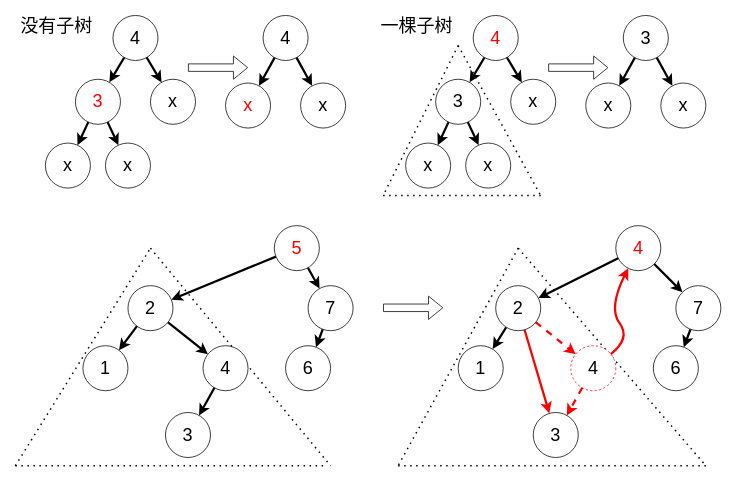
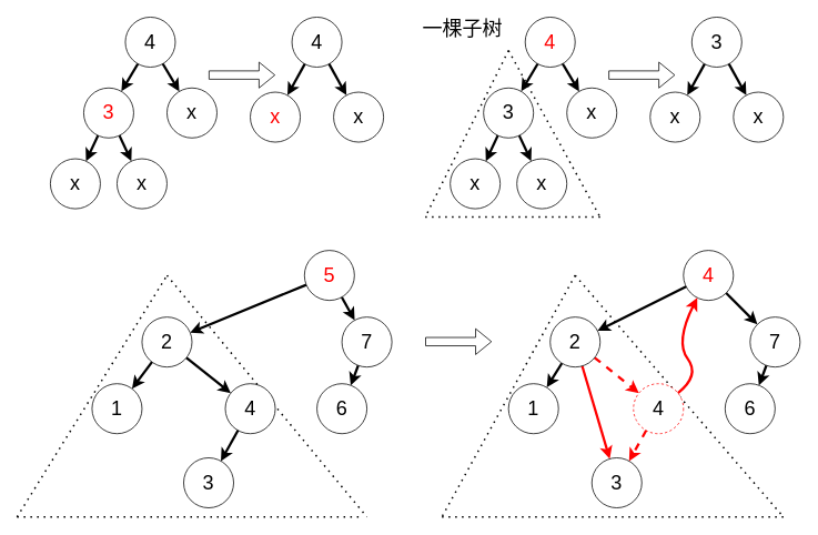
  <mxCell id="0" />
  <mxCell id="1" parent="0" />
  <mxCell id="2" value="" style="endArrow=none;dashed=1;html=1;dashPattern=1 3;strokeWidth=2;rounded=0;" parent="1" edge="1"><mxGeometry width="50" height="50" relative="1" as="geometry"><mxPoint x="200" y="330" as="sourcePoint" /><mxPoint x="440" y="620" as="targetPoint" /></mxGeometry></mxCell>
  <mxCell id="3" value="" style="endArrow=none;dashed=1;html=1;dashPattern=1 3;strokeWidth=2;rounded=0;" parent="1" edge="1"><mxGeometry width="50" height="50" relative="1" as="geometry"><mxPoint x="690" y="330" as="sourcePoint" /><mxPoint x="940" y="620" as="targetPoint" /></mxGeometry></mxCell>
  <mxCell id="4" style="rounded=0;orthogonalLoop=1;jettySize=auto;html=1;strokeColor=#000000;strokeWidth=3;" parent="1" source="5" target="6" edge="1"><mxGeometry relative="1" as="geometry" /></mxCell>
  <mxCell id="5" value="4" style="ellipse;whiteSpace=wrap;html=1;aspect=fixed;fontSize=24;" parent="1" vertex="1"><mxGeometry x="350" y="20" width="60" height="60" as="geometry" /></mxCell>
  <mxCell id="6" value="&lt;font&gt;x&lt;/font&gt;" style="ellipse;whiteSpace=wrap;html=1;aspect=fixed;fontSize=24;fontColor=#FF0000;" parent="1" vertex="1"><mxGeometry x="300" y="110" width="60" height="60" as="geometry" /></mxCell>
  <mxCell id="7" value="&lt;font color=&quot;#000000&quot;&gt;x&lt;/font&gt;" style="ellipse;whiteSpace=wrap;html=1;aspect=fixed;fontSize=24;fontColor=#FF0000;" parent="1" vertex="1"><mxGeometry x="400" y="110" width="60" height="60" as="geometry" /></mxCell>
  <mxCell id="8" style="rounded=0;orthogonalLoop=1;jettySize=auto;html=1;strokeColor=#000000;strokeWidth=3;" parent="1" source="5" target="7" edge="1"><mxGeometry relative="1" as="geometry"><mxPoint x="375" y="86" as="sourcePoint" /><mxPoint x="345" y="134" as="targetPoint" /></mxGeometry></mxCell>
  <mxCell id="9" style="rounded=0;orthogonalLoop=1;jettySize=auto;html=1;strokeColor=#000000;strokeWidth=3;" parent="1" source="10" target="11" edge="1"><mxGeometry relative="1" as="geometry" /></mxCell>
  <mxCell id="10" value="4" style="ellipse;whiteSpace=wrap;html=1;aspect=fixed;fontSize=24;" parent="1" vertex="1"><mxGeometry x="150" y="20" width="60" height="60" as="geometry" /></mxCell>
  <mxCell id="11" value="&lt;font&gt;3&lt;/font&gt;" style="ellipse;whiteSpace=wrap;html=1;aspect=fixed;fontSize=24;fontColor=#FF0000;" parent="1" vertex="1"><mxGeometry x="100" y="105" width="60" height="60" as="geometry" /></mxCell>
  <mxCell id="12" value="&lt;font color=&quot;#000000&quot;&gt;x&lt;/font&gt;" style="ellipse;whiteSpace=wrap;html=1;aspect=fixed;fontSize=24;fontColor=#FF0000;" parent="1" vertex="1"><mxGeometry x="200" y="105" width="60" height="60" as="geometry" /></mxCell>
  <mxCell id="13" style="rounded=0;orthogonalLoop=1;jettySize=auto;html=1;strokeColor=#000000;strokeWidth=3;" parent="1" source="10" target="12" edge="1"><mxGeometry relative="1" as="geometry"><mxPoint x="175" y="86" as="sourcePoint" /><mxPoint x="145" y="134" as="targetPoint" /></mxGeometry></mxCell>
  <mxCell id="14" value="" style="shape=flexArrow;endArrow=classic;html=1;rounded=0;" parent="1" edge="1"><mxGeometry width="50" height="50" relative="1" as="geometry"><mxPoint x="250" y="89.5" as="sourcePoint" /><mxPoint x="330" y="89.5" as="targetPoint" /></mxGeometry></mxCell>
- <mxCell id="15" value="没有子树" style="text;html=1;strokeColor=none;fillColor=none;align=center;verticalAlign=middle;whiteSpace=wrap;rounded=0;fontSize=24;" parent="1" vertex="1"><mxGeometry x="20" y="20" width="110" height="30" as="geometry" /></mxCell>
  <mxCell id="16" style="rounded=0;orthogonalLoop=1;jettySize=auto;html=1;strokeColor=#000000;strokeWidth=3;fontColor=#000000;" parent="1" source="11" target="17" edge="1"><mxGeometry relative="1" as="geometry"><mxPoint x="105" y="180" as="sourcePoint" /></mxGeometry></mxCell>
  <mxCell id="17" value="&lt;font&gt;x&lt;/font&gt;" style="ellipse;whiteSpace=wrap;html=1;aspect=fixed;fontSize=24;fontColor=#000000;strokeColor=#000000;" parent="1" vertex="1"><mxGeometry x="60" y="190" width="60" height="60" as="geometry" /></mxCell>
  <mxCell id="18" value="&lt;font&gt;x&lt;/font&gt;" style="ellipse;whiteSpace=wrap;html=1;aspect=fixed;fontSize=24;fontColor=#000000;strokeColor=#000000;" parent="1" vertex="1"><mxGeometry x="140" y="190" width="60" height="60" as="geometry" /></mxCell>
  <mxCell id="19" style="rounded=0;orthogonalLoop=1;jettySize=auto;html=1;strokeColor=#000000;strokeWidth=3;fontColor=#000000;" parent="1" source="11" target="18" edge="1"><mxGeometry relative="1" as="geometry"><mxPoint x="135" y="180" as="sourcePoint" /><mxPoint x="85" y="238" as="targetPoint" /></mxGeometry></mxCell>
  <mxCell id="20" style="rounded=0;orthogonalLoop=1;jettySize=auto;html=1;strokeColor=#000000;strokeWidth=3;" parent="1" source="21" target="22" edge="1"><mxGeometry relative="1" as="geometry" /></mxCell>
  <mxCell id="21" value="3" style="ellipse;whiteSpace=wrap;html=1;aspect=fixed;fontSize=24;" parent="1" vertex="1"><mxGeometry x="830" y="20" width="60" height="60" as="geometry" /></mxCell>
  <mxCell id="22" value="&lt;font color=&quot;#000000&quot;&gt;x&lt;/font&gt;" style="ellipse;whiteSpace=wrap;html=1;aspect=fixed;fontSize=24;fontColor=#FF0000;" parent="1" vertex="1"><mxGeometry x="780" y="110" width="60" height="60" as="geometry" /></mxCell>
  <mxCell id="23" value="&lt;font color=&quot;#000000&quot;&gt;x&lt;/font&gt;" style="ellipse;whiteSpace=wrap;html=1;aspect=fixed;fontSize=24;fontColor=#FF0000;" parent="1" vertex="1"><mxGeometry x="880" y="110" width="60" height="60" as="geometry" /></mxCell>
  <mxCell id="24" style="rounded=0;orthogonalLoop=1;jettySize=auto;html=1;strokeColor=#000000;strokeWidth=3;" parent="1" source="21" target="23" edge="1"><mxGeometry relative="1" as="geometry"><mxPoint x="855" y="86" as="sourcePoint" /><mxPoint x="825" y="134" as="targetPoint" /></mxGeometry></mxCell>
  <mxCell id="25" style="rounded=0;orthogonalLoop=1;jettySize=auto;html=1;strokeColor=#000000;strokeWidth=3;" parent="1" source="26" target="27" edge="1"><mxGeometry relative="1" as="geometry" /></mxCell>
  <mxCell id="26" value="4" style="ellipse;whiteSpace=wrap;html=1;aspect=fixed;fontSize=24;fontColor=#FF0000;" parent="1" vertex="1"><mxGeometry x="630" y="20" width="60" height="60" as="geometry" /></mxCell>
  <mxCell id="27" value="&lt;font&gt;3&lt;/font&gt;" style="ellipse;whiteSpace=wrap;html=1;aspect=fixed;fontSize=24;fontColor=#000000;strokeColor=#000000;" parent="1" vertex="1"><mxGeometry x="580" y="105" width="60" height="60" as="geometry" /></mxCell>
  <mxCell id="28" value="&lt;font color=&quot;#000000&quot;&gt;x&lt;/font&gt;" style="ellipse;whiteSpace=wrap;html=1;aspect=fixed;fontSize=24;fontColor=#FF0000;" parent="1" vertex="1"><mxGeometry x="680" y="105" width="60" height="60" as="geometry" /></mxCell>
  <mxCell id="29" style="rounded=0;orthogonalLoop=1;jettySize=auto;html=1;strokeColor=#000000;strokeWidth=3;" parent="1" source="26" target="28" edge="1"><mxGeometry relative="1" as="geometry"><mxPoint x="655" y="86" as="sourcePoint" /><mxPoint x="625" y="134" as="targetPoint" /></mxGeometry></mxCell>
  <mxCell id="30" value="" style="shape=flexArrow;endArrow=classic;html=1;rounded=0;" parent="1" edge="1"><mxGeometry width="50" height="50" relative="1" as="geometry"><mxPoint x="730" y="89.5" as="sourcePoint" /><mxPoint x="810" y="89.5" as="targetPoint" /></mxGeometry></mxCell>
  <mxCell id="31" value="一棵子树" style="text;html=1;strokeColor=none;fillColor=none;align=center;verticalAlign=middle;whiteSpace=wrap;rounded=0;fontSize=24;" parent="1" vertex="1"><mxGeometry x="500" y="20" width="110" height="30" as="geometry" /></mxCell>
  <mxCell id="32" style="rounded=0;orthogonalLoop=1;jettySize=auto;html=1;strokeColor=#000000;strokeWidth=3;fontColor=#000000;" parent="1" source="27" target="33" edge="1"><mxGeometry relative="1" as="geometry"><mxPoint x="585" y="180" as="sourcePoint" /></mxGeometry></mxCell>
  <mxCell id="33" value="&lt;font&gt;x&lt;/font&gt;" style="ellipse;whiteSpace=wrap;html=1;aspect=fixed;fontSize=24;fontColor=#000000;strokeColor=#000000;" parent="1" vertex="1"><mxGeometry x="540" y="190" width="60" height="60" as="geometry" /></mxCell>
  <mxCell id="34" value="&lt;font&gt;x&lt;/font&gt;" style="ellipse;whiteSpace=wrap;html=1;aspect=fixed;fontSize=24;fontColor=#000000;strokeColor=#000000;" parent="1" vertex="1"><mxGeometry x="620" y="190" width="60" height="60" as="geometry" /></mxCell>
  <mxCell id="35" style="rounded=0;orthogonalLoop=1;jettySize=auto;html=1;strokeColor=#000000;strokeWidth=3;fontColor=#000000;" parent="1" source="27" target="34" edge="1"><mxGeometry relative="1" as="geometry"><mxPoint x="615" y="180" as="sourcePoint" /><mxPoint x="565" y="238" as="targetPoint" /></mxGeometry></mxCell>
  <mxCell id="36" style="rounded=0;orthogonalLoop=1;jettySize=auto;html=1;strokeWidth=3;fontSize=24;" parent="1" source="38" target="70" edge="1"><mxGeometry relative="1" as="geometry" /></mxCell>
  <mxCell id="37" style="rounded=0;orthogonalLoop=1;jettySize=auto;html=1;strokeWidth=3;fontSize=24;" parent="1" source="38" target="45" edge="1"><mxGeometry relative="1" as="geometry" /></mxCell>
  <mxCell id="38" value="&lt;font color=&quot;#ff0000&quot;&gt;5&lt;/font&gt;" style="ellipse;whiteSpace=wrap;html=1;aspect=fixed;fontSize=24;" parent="1" vertex="1"><mxGeometry x="365" y="300" width="60" height="60" as="geometry" /></mxCell>
  <mxCell id="39" style="rounded=0;orthogonalLoop=1;jettySize=auto;html=1;strokeWidth=3;fontSize=24;" parent="1" source="70" target="41" edge="1"><mxGeometry relative="1" as="geometry" /></mxCell>
  <mxCell id="40" style="rounded=0;orthogonalLoop=1;jettySize=auto;html=1;strokeWidth=3;fontSize=24;" parent="1" source="70" target="42" edge="1"><mxGeometry relative="1" as="geometry" /></mxCell>
  <mxCell id="41" value="1" style="ellipse;whiteSpace=wrap;html=1;aspect=fixed;fontSize=24;" parent="1" vertex="1"><mxGeometry x="110" y="460" width="60" height="60" as="geometry" /></mxCell>
  <mxCell id="42" value="4" style="ellipse;whiteSpace=wrap;html=1;aspect=fixed;fontSize=24;" parent="1" vertex="1"><mxGeometry x="270" y="460" width="60" height="60" as="geometry" /></mxCell>
  <mxCell id="43" value="6" style="ellipse;whiteSpace=wrap;html=1;aspect=fixed;fontSize=24;" parent="1" vertex="1"><mxGeometry x="380" y="460" width="60" height="60" as="geometry" /></mxCell>
  <mxCell id="44" style="rounded=0;orthogonalLoop=1;jettySize=auto;html=1;strokeWidth=3;fontSize=24;" parent="1" source="45" target="43" edge="1"><mxGeometry relative="1" as="geometry" /></mxCell>
  <mxCell id="45" value="7" style="ellipse;whiteSpace=wrap;html=1;aspect=fixed;fontSize=24;" parent="1" vertex="1"><mxGeometry x="410" y="380" width="60" height="60" as="geometry" /></mxCell>
  <mxCell id="46" value="" style="endArrow=none;dashed=1;html=1;dashPattern=1 3;strokeWidth=2;rounded=0;" parent="1" edge="1"><mxGeometry width="50" height="50" relative="1" as="geometry"><mxPoint x="510" y="260" as="sourcePoint" /><mxPoint x="720" y="260" as="targetPoint" /></mxGeometry></mxCell>
  <mxCell id="47" value="" style="endArrow=none;dashed=1;html=1;dashPattern=1 3;strokeWidth=2;rounded=0;" parent="1" edge="1"><mxGeometry width="50" height="50" relative="1" as="geometry"><mxPoint x="610" y="60" as="sourcePoint" /><mxPoint x="720" y="260" as="targetPoint" /></mxGeometry></mxCell>
  <mxCell id="48" value="" style="endArrow=none;dashed=1;html=1;dashPattern=1 3;strokeWidth=2;rounded=0;" parent="1" edge="1"><mxGeometry width="50" height="50" relative="1" as="geometry"><mxPoint x="610" y="60" as="sourcePoint" /><mxPoint x="510" y="260" as="targetPoint" /></mxGeometry></mxCell>
  <mxCell id="49" value="" style="endArrow=none;dashed=1;html=1;dashPattern=1 3;strokeWidth=2;rounded=0;" parent="1" edge="1"><mxGeometry width="50" height="50" relative="1" as="geometry"><mxPoint x="20" y="620" as="sourcePoint" /><mxPoint x="430" y="620" as="targetPoint" /></mxGeometry></mxCell>
  <mxCell id="50" style="rounded=0;orthogonalLoop=1;jettySize=auto;html=1;strokeWidth=3;fontSize=24;" parent="1" source="51" target="54" edge="1"><mxGeometry relative="1" as="geometry" /></mxCell>
  <mxCell id="51" value="&lt;font color=&quot;#ff0000&quot;&gt;4&lt;/font&gt;" style="ellipse;whiteSpace=wrap;html=1;aspect=fixed;fontSize=24;" parent="1" vertex="1"><mxGeometry x="820" y="300" width="60" height="60" as="geometry" /></mxCell>
  <mxCell id="52" value="6" style="ellipse;whiteSpace=wrap;html=1;aspect=fixed;fontSize=24;" parent="1" vertex="1"><mxGeometry x="870" y="460" width="60" height="60" as="geometry" /></mxCell>
  <mxCell id="53" style="rounded=0;orthogonalLoop=1;jettySize=auto;html=1;strokeWidth=3;fontSize=24;" parent="1" source="54" target="52" edge="1"><mxGeometry relative="1" as="geometry" /></mxCell>
  <mxCell id="54" value="7" style="ellipse;whiteSpace=wrap;html=1;aspect=fixed;fontSize=24;" parent="1" vertex="1"><mxGeometry x="900" y="380" width="60" height="60" as="geometry" /></mxCell>
  <mxCell id="55" value="" style="shape=flexArrow;endArrow=classic;html=1;rounded=0;" parent="1" edge="1"><mxGeometry width="50" height="50" relative="1" as="geometry"><mxPoint x="510" y="409.5" as="sourcePoint" /><mxPoint x="590" y="409.5" as="targetPoint" /></mxGeometry></mxCell>
  <mxCell id="56" style="rounded=0;orthogonalLoop=1;jettySize=auto;html=1;strokeColor=#000000;strokeWidth=3;" parent="1" source="42" target="57" edge="1"><mxGeometry relative="1" as="geometry"><mxPoint x="275" y="520" as="sourcePoint" /></mxGeometry></mxCell>
  <mxCell id="57" value="&lt;font&gt;3&lt;/font&gt;" style="ellipse;whiteSpace=wrap;html=1;aspect=fixed;fontSize=24;fontColor=#000000;strokeColor=#000000;" parent="1" vertex="1"><mxGeometry x="220" y="549" width="60" height="60" as="geometry" /></mxCell>
  <mxCell id="58" style="rounded=0;orthogonalLoop=1;jettySize=auto;html=1;strokeWidth=3;fontSize=24;" parent="1" target="62" edge="1" source="51"><mxGeometry relative="1" as="geometry"><mxPoint x="808" y="350" as="sourcePoint" /></mxGeometry></mxCell>
  <mxCell id="59" style="rounded=0;orthogonalLoop=1;jettySize=auto;html=1;strokeWidth=3;fontSize=24;" parent="1" source="62" target="63" edge="1"><mxGeometry relative="1" as="geometry" /></mxCell>
  <mxCell id="60" style="rounded=0;orthogonalLoop=1;jettySize=auto;html=1;strokeWidth=3;fontSize=24;dashed=1;strokeColor=#FF0000;" parent="1" source="62" target="64" edge="1"><mxGeometry relative="1" as="geometry" /></mxCell>
  <mxCell id="61" style="rounded=0;orthogonalLoop=1;jettySize=auto;html=1;strokeWidth=3;strokeColor=#FF0000;" parent="1" source="62" target="68" edge="1"><mxGeometry relative="1" as="geometry" /></mxCell>
  <mxCell id="62" value="2" style="ellipse;whiteSpace=wrap;html=1;aspect=fixed;fontSize=24;" parent="1" vertex="1"><mxGeometry x="660" y="380" width="60" height="60" as="geometry" /></mxCell>
  <mxCell id="63" value="1" style="ellipse;whiteSpace=wrap;html=1;aspect=fixed;fontSize=24;" parent="1" vertex="1"><mxGeometry x="610" y="460" width="60" height="60" as="geometry" /></mxCell>
  <mxCell id="64" value="4" style="ellipse;whiteSpace=wrap;html=1;aspect=fixed;fontSize=24;dashed=1;strokeColor=#FF0000;" parent="1" vertex="1"><mxGeometry x="760" y="460" width="60" height="60" as="geometry" /></mxCell>
  <mxCell id="65" value="" style="endArrow=none;dashed=1;html=1;dashPattern=1 3;strokeWidth=2;rounded=0;" parent="1" edge="1"><mxGeometry width="50" height="50" relative="1" as="geometry"><mxPoint x="530" y="620" as="sourcePoint" /><mxPoint x="940" y="620" as="targetPoint" /></mxGeometry></mxCell>
  <mxCell id="66" value="" style="endArrow=none;dashed=1;html=1;dashPattern=1 3;strokeWidth=2;rounded=0;" parent="1" edge="1"><mxGeometry width="50" height="50" relative="1" as="geometry"><mxPoint x="690" y="330" as="sourcePoint" /><mxPoint x="530" y="620" as="targetPoint" /></mxGeometry></mxCell>
  <mxCell id="67" style="rounded=0;orthogonalLoop=1;jettySize=auto;html=1;strokeColor=#FF0000;strokeWidth=3;dashed=1;" parent="1" source="64" target="68" edge="1"><mxGeometry relative="1" as="geometry"><mxPoint x="775" y="520" as="sourcePoint" /></mxGeometry></mxCell>
  <mxCell id="68" value="&lt;font&gt;3&lt;/font&gt;" style="ellipse;whiteSpace=wrap;html=1;aspect=fixed;fontSize=24;fontColor=#000000;strokeColor=#000000;" parent="1" vertex="1"><mxGeometry x="710" y="549" width="60" height="60" as="geometry" /></mxCell>
  <mxCell id="69" value="" style="curved=1;endArrow=classic;html=1;rounded=0;strokeWidth=3;strokeColor=#FF0000;" parent="1" source="64" target="51" edge="1"><mxGeometry width="50" height="50" relative="1" as="geometry"><mxPoint x="810" y="460" as="sourcePoint" /><mxPoint x="860" y="410" as="targetPoint" /><Array as="points"><mxPoint x="840" y="450" /><mxPoint x="810" y="410" /></Array></mxGeometry></mxCell>
  <mxCell id="70" value="2" style="ellipse;whiteSpace=wrap;html=1;aspect=fixed;fontSize=24;" parent="1" vertex="1"><mxGeometry x="170" y="380" width="60" height="60" as="geometry" /></mxCell>
  <mxCell id="71" value="" style="endArrow=none;dashed=1;html=1;dashPattern=1 3;strokeWidth=2;rounded=0;" parent="1" edge="1"><mxGeometry width="50" height="50" relative="1" as="geometry"><mxPoint x="20" y="620" as="sourcePoint" /><mxPoint x="200" y="330" as="targetPoint" /></mxGeometry></mxCell>
